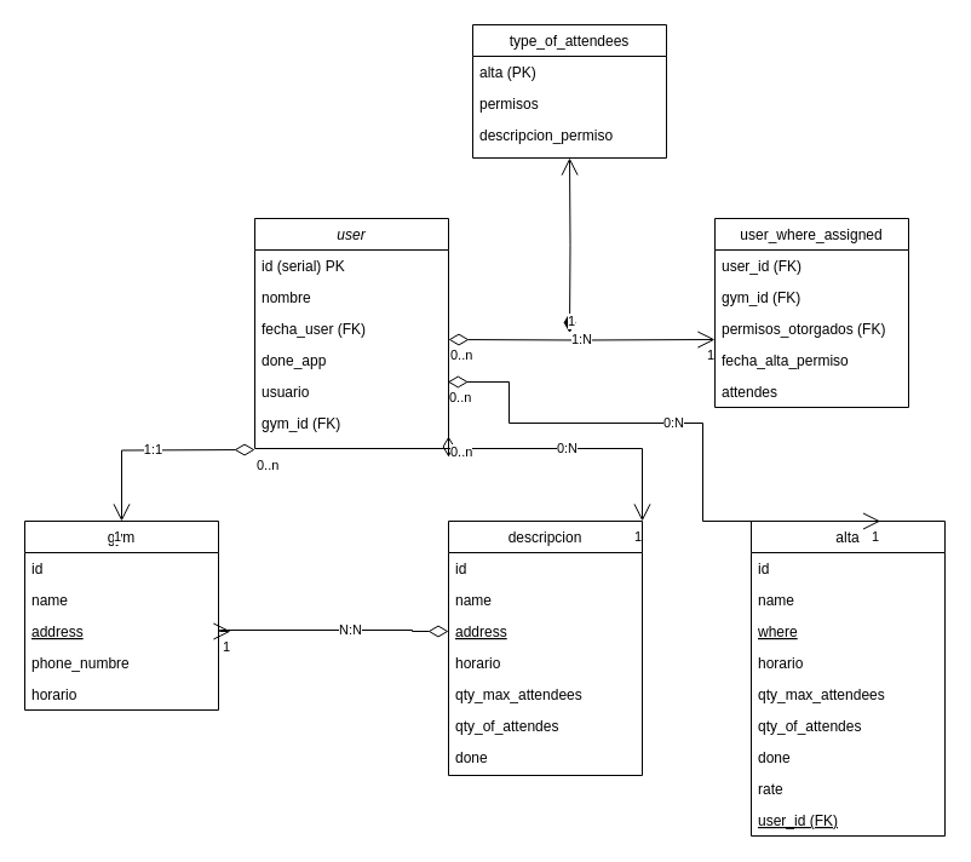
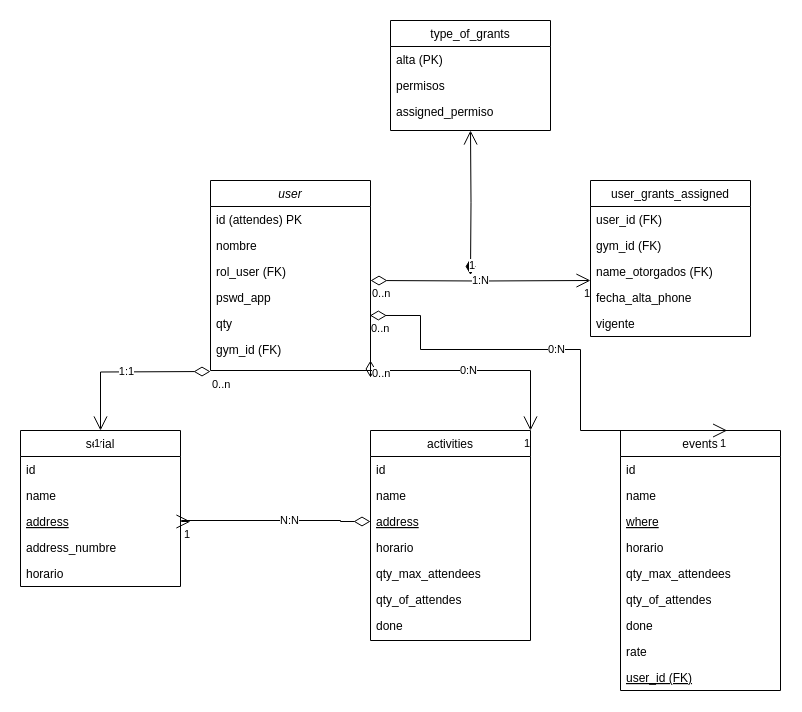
  <mxCell id="0" />
  <mxCell id="1" parent="0" />
  <mxCell id="2" value="user" style="swimlane;fontStyle=2;align=center;verticalAlign=top;childLayout=stackLayout;horizontal=1;startSize=26;horizontalStack=0;resizeParent=1;resizeLast=0;collapsible=1;marginBottom=0;rounded=0;shadow=0;strokeWidth=1;" parent="1" vertex="1"><mxGeometry x="210" y="180" width="160" height="190" as="geometry"><mxRectangle x="230" y="140" width="160" height="26" as="alternateBounds" /></mxGeometry></mxCell>
- <mxCell id="3" value="id (serial) PK" style="text;align=left;verticalAlign=top;spacingLeft=4;spacingRight=4;overflow=hidden;rotatable=0;points=[[0,0.5],[1,0.5]];portConstraint=eastwest;" parent="2" vertex="1"><mxGeometry y="26" width="160" height="26" as="geometry" /></mxCell>
+ <mxCell id="3" value="id (attendes) PK" style="text;align=left;verticalAlign=top;spacingLeft=4;spacingRight=4;overflow=hidden;rotatable=0;points=[[0,0.5],[1,0.5]];portConstraint=eastwest;" parent="2" vertex="1"><mxGeometry y="26" width="160" height="26" as="geometry" /></mxCell>
  <mxCell id="4" value="nombre" style="text;align=left;verticalAlign=top;spacingLeft=4;spacingRight=4;overflow=hidden;rotatable=0;points=[[0,0.5],[1,0.5]];portConstraint=eastwest;" vertex="1" parent="2"><mxGeometry y="52" width="160" height="26" as="geometry" /></mxCell>
- <mxCell id="5" value="fecha_user (FK)" style="text;align=left;verticalAlign=top;spacingLeft=4;spacingRight=4;overflow=hidden;rotatable=0;points=[[0,0.5],[1,0.5]];portConstraint=eastwest;rounded=0;shadow=0;html=0;" parent="2" vertex="1"><mxGeometry y="78" width="160" height="26" as="geometry" /></mxCell>
- <mxCell id="6" value="done_app" style="text;align=left;verticalAlign=top;spacingLeft=4;spacingRight=4;overflow=hidden;rotatable=0;points=[[0,0.5],[1,0.5]];portConstraint=eastwest;rounded=0;shadow=0;html=0;" vertex="1" parent="2"><mxGeometry y="104" width="160" height="26" as="geometry" /></mxCell>
- <mxCell id="7" value="usuario " style="text;align=left;verticalAlign=top;spacingLeft=4;spacingRight=4;overflow=hidden;rotatable=0;points=[[0,0.5],[1,0.5]];portConstraint=eastwest;rounded=0;shadow=0;html=0;" parent="2" vertex="1"><mxGeometry y="130" width="160" height="26" as="geometry" /></mxCell>
+ <mxCell id="5" value="rol_user (FK)" style="text;align=left;verticalAlign=top;spacingLeft=4;spacingRight=4;overflow=hidden;rotatable=0;points=[[0,0.5],[1,0.5]];portConstraint=eastwest;rounded=0;shadow=0;html=0;" parent="2" vertex="1"><mxGeometry y="78" width="160" height="26" as="geometry" /></mxCell>
+ <mxCell id="6" value="pswd_app" style="text;align=left;verticalAlign=top;spacingLeft=4;spacingRight=4;overflow=hidden;rotatable=0;points=[[0,0.5],[1,0.5]];portConstraint=eastwest;rounded=0;shadow=0;html=0;" vertex="1" parent="2"><mxGeometry y="104" width="160" height="26" as="geometry" /></mxCell>
+ <mxCell id="7" value="qty " style="text;align=left;verticalAlign=top;spacingLeft=4;spacingRight=4;overflow=hidden;rotatable=0;points=[[0,0.5],[1,0.5]];portConstraint=eastwest;rounded=0;shadow=0;html=0;" parent="2" vertex="1"><mxGeometry y="130" width="160" height="26" as="geometry" /></mxCell>
  <mxCell id="8" value="gym_id (FK)" style="text;align=left;verticalAlign=top;spacingLeft=4;spacingRight=4;overflow=hidden;rotatable=0;points=[[0,0.5],[1,0.5]];portConstraint=eastwest;rounded=0;shadow=0;html=0;" vertex="1" parent="2"><mxGeometry y="156" width="160" height="26" as="geometry" /></mxCell>
- <mxCell id="9" value="gym" style="swimlane;fontStyle=0;align=center;verticalAlign=top;childLayout=stackLayout;horizontal=1;startSize=26;horizontalStack=0;resizeParent=1;resizeLast=0;collapsible=1;marginBottom=0;rounded=0;shadow=0;strokeWidth=1;" parent="1" vertex="1"><mxGeometry x="20" y="430" width="160" height="156" as="geometry"><mxRectangle x="130" y="380" width="160" height="26" as="alternateBounds" /></mxGeometry></mxCell>
+ <mxCell id="9" value="serial" style="swimlane;fontStyle=0;align=center;verticalAlign=top;childLayout=stackLayout;horizontal=1;startSize=26;horizontalStack=0;resizeParent=1;resizeLast=0;collapsible=1;marginBottom=0;rounded=0;shadow=0;strokeWidth=1;" parent="1" vertex="1"><mxGeometry x="20" y="430" width="160" height="156" as="geometry"><mxRectangle x="130" y="380" width="160" height="26" as="alternateBounds" /></mxGeometry></mxCell>
  <mxCell id="10" value="id" style="text;align=left;verticalAlign=top;spacingLeft=4;spacingRight=4;overflow=hidden;rotatable=0;points=[[0,0.5],[1,0.5]];portConstraint=eastwest;" parent="9" vertex="1"><mxGeometry y="26" width="160" height="26" as="geometry" /></mxCell>
  <mxCell id="11" value="name" style="text;align=left;verticalAlign=top;spacingLeft=4;spacingRight=4;overflow=hidden;rotatable=0;points=[[0,0.5],[1,0.5]];portConstraint=eastwest;rounded=0;shadow=0;html=0;" parent="9" vertex="1"><mxGeometry y="52" width="160" height="26" as="geometry" /></mxCell>
  <mxCell id="12" value="address" style="text;align=left;verticalAlign=top;spacingLeft=4;spacingRight=4;overflow=hidden;rotatable=0;points=[[0,0.5],[1,0.5]];portConstraint=eastwest;fontStyle=4" parent="9" vertex="1"><mxGeometry y="78" width="160" height="26" as="geometry" /></mxCell>
- <mxCell id="13" value="phone_numbre" style="text;align=left;verticalAlign=top;spacingLeft=4;spacingRight=4;overflow=hidden;rotatable=0;points=[[0,0.5],[1,0.5]];portConstraint=eastwest;" vertex="1" parent="9"><mxGeometry y="104" width="160" height="26" as="geometry" /></mxCell>
+ <mxCell id="13" value="address_numbre" style="text;align=left;verticalAlign=top;spacingLeft=4;spacingRight=4;overflow=hidden;rotatable=0;points=[[0,0.5],[1,0.5]];portConstraint=eastwest;" vertex="1" parent="9"><mxGeometry y="104" width="160" height="26" as="geometry" /></mxCell>
  <mxCell id="14" value="horario" style="text;align=left;verticalAlign=top;spacingLeft=4;spacingRight=4;overflow=hidden;rotatable=0;points=[[0,0.5],[1,0.5]];portConstraint=eastwest;" parent="9" vertex="1"><mxGeometry y="130" width="160" height="26" as="geometry" /></mxCell>
- <mxCell id="15" value="user_where_assigned" style="swimlane;fontStyle=0;align=center;verticalAlign=top;childLayout=stackLayout;horizontal=1;startSize=26;horizontalStack=0;resizeParent=1;resizeLast=0;collapsible=1;marginBottom=0;rounded=0;shadow=0;strokeWidth=1;" parent="1" vertex="1"><mxGeometry x="590" y="180" width="160" height="156" as="geometry"><mxRectangle x="340" y="380" width="170" height="26" as="alternateBounds" /></mxGeometry></mxCell>
+ <mxCell id="15" value="user_grants_assigned" style="swimlane;fontStyle=0;align=center;verticalAlign=top;childLayout=stackLayout;horizontal=1;startSize=26;horizontalStack=0;resizeParent=1;resizeLast=0;collapsible=1;marginBottom=0;rounded=0;shadow=0;strokeWidth=1;" parent="1" vertex="1"><mxGeometry x="590" y="180" width="160" height="156" as="geometry"><mxRectangle x="340" y="380" width="170" height="26" as="alternateBounds" /></mxGeometry></mxCell>
  <mxCell id="16" value="user_id (FK)" style="text;align=left;verticalAlign=top;spacingLeft=4;spacingRight=4;overflow=hidden;rotatable=0;points=[[0,0.5],[1,0.5]];portConstraint=eastwest;rounded=0;shadow=0;html=0;" vertex="1" parent="15"><mxGeometry y="26" width="160" height="26" as="geometry" /></mxCell>
  <mxCell id="17" value="gym_id (FK)" style="text;align=left;verticalAlign=top;spacingLeft=4;spacingRight=4;overflow=hidden;rotatable=0;points=[[0,0.5],[1,0.5]];portConstraint=eastwest;rounded=0;shadow=0;html=0;" vertex="1" parent="15"><mxGeometry y="52" width="160" height="26" as="geometry" /></mxCell>
- <mxCell id="18" value="permisos_otorgados (FK)" style="text;align=left;verticalAlign=top;spacingLeft=4;spacingRight=4;overflow=hidden;rotatable=0;points=[[0,0.5],[1,0.5]];portConstraint=eastwest;rounded=0;shadow=0;html=0;" vertex="1" parent="15"><mxGeometry y="78" width="160" height="26" as="geometry" /></mxCell>
- <mxCell id="19" value="fecha_alta_permiso" style="text;align=left;verticalAlign=top;spacingLeft=4;spacingRight=4;overflow=hidden;rotatable=0;points=[[0,0.5],[1,0.5]];portConstraint=eastwest;rounded=0;shadow=0;html=0;" parent="15" vertex="1"><mxGeometry y="104" width="160" height="26" as="geometry" /></mxCell>
- <mxCell id="20" value="attendes" style="text;align=left;verticalAlign=top;spacingLeft=4;spacingRight=4;overflow=hidden;rotatable=0;points=[[0,0.5],[1,0.5]];portConstraint=eastwest;rounded=0;shadow=0;html=0;" parent="15" vertex="1"><mxGeometry y="130" width="160" height="26" as="geometry" /></mxCell>
- <mxCell id="21" value="type_of_attendees" style="swimlane;fontStyle=0;align=center;verticalAlign=top;childLayout=stackLayout;horizontal=1;startSize=26;horizontalStack=0;resizeParent=1;resizeLast=0;collapsible=1;marginBottom=0;rounded=0;shadow=0;strokeWidth=1;" parent="1" vertex="1"><mxGeometry x="390" y="20" width="160" height="110" as="geometry"><mxRectangle x="550" y="140" width="160" height="26" as="alternateBounds" /></mxGeometry></mxCell>
+ <mxCell id="18" value="name_otorgados (FK)" style="text;align=left;verticalAlign=top;spacingLeft=4;spacingRight=4;overflow=hidden;rotatable=0;points=[[0,0.5],[1,0.5]];portConstraint=eastwest;rounded=0;shadow=0;html=0;" vertex="1" parent="15"><mxGeometry y="78" width="160" height="26" as="geometry" /></mxCell>
+ <mxCell id="19" value="fecha_alta_phone" style="text;align=left;verticalAlign=top;spacingLeft=4;spacingRight=4;overflow=hidden;rotatable=0;points=[[0,0.5],[1,0.5]];portConstraint=eastwest;rounded=0;shadow=0;html=0;" parent="15" vertex="1"><mxGeometry y="104" width="160" height="26" as="geometry" /></mxCell>
+ <mxCell id="20" value="vigente" style="text;align=left;verticalAlign=top;spacingLeft=4;spacingRight=4;overflow=hidden;rotatable=0;points=[[0,0.5],[1,0.5]];portConstraint=eastwest;rounded=0;shadow=0;html=0;" parent="15" vertex="1"><mxGeometry y="130" width="160" height="26" as="geometry" /></mxCell>
+ <mxCell id="21" value="type_of_grants" style="swimlane;fontStyle=0;align=center;verticalAlign=top;childLayout=stackLayout;horizontal=1;startSize=26;horizontalStack=0;resizeParent=1;resizeLast=0;collapsible=1;marginBottom=0;rounded=0;shadow=0;strokeWidth=1;" parent="1" vertex="1"><mxGeometry x="390" y="20" width="160" height="110" as="geometry"><mxRectangle x="550" y="140" width="160" height="26" as="alternateBounds" /></mxGeometry></mxCell>
  <mxCell id="22" value="alta (PK)" style="text;align=left;verticalAlign=top;spacingLeft=4;spacingRight=4;overflow=hidden;rotatable=0;points=[[0,0.5],[1,0.5]];portConstraint=eastwest;" parent="21" vertex="1"><mxGeometry y="26" width="160" height="26" as="geometry" /></mxCell>
  <mxCell id="23" value="permisos" style="text;align=left;verticalAlign=top;spacingLeft=4;spacingRight=4;overflow=hidden;rotatable=0;points=[[0,0.5],[1,0.5]];portConstraint=eastwest;rounded=0;shadow=0;html=0;" parent="21" vertex="1"><mxGeometry y="52" width="160" height="26" as="geometry" /></mxCell>
- <mxCell id="24" value="descripcion_permiso" style="text;align=left;verticalAlign=top;spacingLeft=4;spacingRight=4;overflow=hidden;rotatable=0;points=[[0,0.5],[1,0.5]];portConstraint=eastwest;" vertex="1" parent="21"><mxGeometry y="78" width="160" height="26" as="geometry" /></mxCell>
- <mxCell id="25" value="descripcion" style="swimlane;fontStyle=0;align=center;verticalAlign=top;childLayout=stackLayout;horizontal=1;startSize=26;horizontalStack=0;resizeParent=1;resizeLast=0;collapsible=1;marginBottom=0;rounded=0;shadow=0;strokeWidth=1;" vertex="1" parent="1"><mxGeometry x="370" y="430" width="160" height="210" as="geometry"><mxRectangle x="130" y="380" width="160" height="26" as="alternateBounds" /></mxGeometry></mxCell>
+ <mxCell id="24" value="assigned_permiso" style="text;align=left;verticalAlign=top;spacingLeft=4;spacingRight=4;overflow=hidden;rotatable=0;points=[[0,0.5],[1,0.5]];portConstraint=eastwest;" vertex="1" parent="21"><mxGeometry y="78" width="160" height="26" as="geometry" /></mxCell>
+ <mxCell id="25" value="activities" style="swimlane;fontStyle=0;align=center;verticalAlign=top;childLayout=stackLayout;horizontal=1;startSize=26;horizontalStack=0;resizeParent=1;resizeLast=0;collapsible=1;marginBottom=0;rounded=0;shadow=0;strokeWidth=1;" vertex="1" parent="1"><mxGeometry x="370" y="430" width="160" height="210" as="geometry"><mxRectangle x="130" y="380" width="160" height="26" as="alternateBounds" /></mxGeometry></mxCell>
  <mxCell id="26" value="id" style="text;align=left;verticalAlign=top;spacingLeft=4;spacingRight=4;overflow=hidden;rotatable=0;points=[[0,0.5],[1,0.5]];portConstraint=eastwest;" vertex="1" parent="25"><mxGeometry y="26" width="160" height="26" as="geometry" /></mxCell>
  <mxCell id="27" value="name" style="text;align=left;verticalAlign=top;spacingLeft=4;spacingRight=4;overflow=hidden;rotatable=0;points=[[0,0.5],[1,0.5]];portConstraint=eastwest;rounded=0;shadow=0;html=0;" vertex="1" parent="25"><mxGeometry y="52" width="160" height="26" as="geometry" /></mxCell>
  <mxCell id="28" value="address" style="text;align=left;verticalAlign=top;spacingLeft=4;spacingRight=4;overflow=hidden;rotatable=0;points=[[0,0.5],[1,0.5]];portConstraint=eastwest;fontStyle=4" vertex="1" parent="25"><mxGeometry y="78" width="160" height="26" as="geometry" /></mxCell>
  <mxCell id="29" value="horario" style="text;align=left;verticalAlign=top;spacingLeft=4;spacingRight=4;overflow=hidden;rotatable=0;points=[[0,0.5],[1,0.5]];portConstraint=eastwest;" vertex="1" parent="25"><mxGeometry y="104" width="160" height="26" as="geometry" /></mxCell>
  <mxCell id="30" value="qty_max_attendees" style="text;align=left;verticalAlign=top;spacingLeft=4;spacingRight=4;overflow=hidden;rotatable=0;points=[[0,0.5],[1,0.5]];portConstraint=eastwest;" vertex="1" parent="25"><mxGeometry y="130" width="160" height="26" as="geometry" /></mxCell>
  <mxCell id="31" value="qty_of_attendes" style="text;align=left;verticalAlign=top;spacingLeft=4;spacingRight=4;overflow=hidden;rotatable=0;points=[[0,0.5],[1,0.5]];portConstraint=eastwest;" vertex="1" parent="25"><mxGeometry y="156" width="160" height="26" as="geometry" /></mxCell>
  <mxCell id="32" value="done" style="text;align=left;verticalAlign=top;spacingLeft=4;spacingRight=4;overflow=hidden;rotatable=0;points=[[0,0.5],[1,0.5]];portConstraint=eastwest;" vertex="1" parent="25"><mxGeometry y="182" width="160" height="26" as="geometry" /></mxCell>
- <mxCell id="33" value="alta" style="swimlane;fontStyle=0;align=center;verticalAlign=top;childLayout=stackLayout;horizontal=1;startSize=26;horizontalStack=0;resizeParent=1;resizeLast=0;collapsible=1;marginBottom=0;rounded=0;shadow=0;strokeWidth=1;" vertex="1" parent="1"><mxGeometry x="620" y="430" width="160" height="260" as="geometry"><mxRectangle x="130" y="380" width="160" height="26" as="alternateBounds" /></mxGeometry></mxCell>
+ <mxCell id="33" value="events" style="swimlane;fontStyle=0;align=center;verticalAlign=top;childLayout=stackLayout;horizontal=1;startSize=26;horizontalStack=0;resizeParent=1;resizeLast=0;collapsible=1;marginBottom=0;rounded=0;shadow=0;strokeWidth=1;" vertex="1" parent="1"><mxGeometry x="620" y="430" width="160" height="260" as="geometry"><mxRectangle x="130" y="380" width="160" height="26" as="alternateBounds" /></mxGeometry></mxCell>
  <mxCell id="34" value="id" style="text;align=left;verticalAlign=top;spacingLeft=4;spacingRight=4;overflow=hidden;rotatable=0;points=[[0,0.5],[1,0.5]];portConstraint=eastwest;" vertex="1" parent="33"><mxGeometry y="26" width="160" height="26" as="geometry" /></mxCell>
  <mxCell id="35" value="name" style="text;align=left;verticalAlign=top;spacingLeft=4;spacingRight=4;overflow=hidden;rotatable=0;points=[[0,0.5],[1,0.5]];portConstraint=eastwest;rounded=0;shadow=0;html=0;" vertex="1" parent="33"><mxGeometry y="52" width="160" height="26" as="geometry" /></mxCell>
  <mxCell id="36" value="where" style="text;align=left;verticalAlign=top;spacingLeft=4;spacingRight=4;overflow=hidden;rotatable=0;points=[[0,0.5],[1,0.5]];portConstraint=eastwest;fontStyle=4" vertex="1" parent="33"><mxGeometry y="78" width="160" height="26" as="geometry" /></mxCell>
  <mxCell id="37" value="horario" style="text;align=left;verticalAlign=top;spacingLeft=4;spacingRight=4;overflow=hidden;rotatable=0;points=[[0,0.5],[1,0.5]];portConstraint=eastwest;" vertex="1" parent="33"><mxGeometry y="104" width="160" height="26" as="geometry" /></mxCell>
  <mxCell id="38" value="qty_max_attendees" style="text;align=left;verticalAlign=top;spacingLeft=4;spacingRight=4;overflow=hidden;rotatable=0;points=[[0,0.5],[1,0.5]];portConstraint=eastwest;" vertex="1" parent="33"><mxGeometry y="130" width="160" height="26" as="geometry" /></mxCell>
  <mxCell id="39" value="qty_of_attendes" style="text;align=left;verticalAlign=top;spacingLeft=4;spacingRight=4;overflow=hidden;rotatable=0;points=[[0,0.5],[1,0.5]];portConstraint=eastwest;" vertex="1" parent="33"><mxGeometry y="156" width="160" height="26" as="geometry" /></mxCell>
  <mxCell id="40" value="done" style="text;align=left;verticalAlign=top;spacingLeft=4;spacingRight=4;overflow=hidden;rotatable=0;points=[[0,0.5],[1,0.5]];portConstraint=eastwest;" vertex="1" parent="33"><mxGeometry y="182" width="160" height="26" as="geometry" /></mxCell>
  <mxCell id="41" value="rate" style="text;align=left;verticalAlign=top;spacingLeft=4;spacingRight=4;overflow=hidden;rotatable=0;points=[[0,0.5],[1,0.5]];portConstraint=eastwest;" vertex="1" parent="33"><mxGeometry y="208" width="160" height="26" as="geometry" /></mxCell>
  <mxCell id="42" value="user_id (FK)" style="text;align=left;verticalAlign=top;spacingLeft=4;spacingRight=4;overflow=hidden;rotatable=0;points=[[0,0.5],[1,0.5]];portConstraint=eastwest;fontStyle=4" vertex="1" parent="33"><mxGeometry y="234" width="160" height="26" as="geometry" /></mxCell>
  <mxCell id="43" value="1:N" style="endArrow=open;html=1;endSize=12;startArrow=diamondThin;startSize=14;startFill=0;edgeStyle=orthogonalEdgeStyle;rounded=0;entryX=0;entryY=0.846;entryDx=0;entryDy=0;entryPerimeter=0;" edge="1" parent="1" target="18"><mxGeometry relative="1" as="geometry"><mxPoint x="370" y="280" as="sourcePoint" /><mxPoint x="530" y="280" as="targetPoint" /><mxPoint as="offset" /></mxGeometry></mxCell>
  <mxCell id="44" value="0..n" style="edgeLabel;resizable=0;html=1;align=left;verticalAlign=top;" connectable="0" vertex="1" parent="43"><mxGeometry x="-1" relative="1" as="geometry" /></mxCell>
  <mxCell id="45" value="1" style="edgeLabel;resizable=0;html=1;align=right;verticalAlign=top;" connectable="0" vertex="1" parent="43"><mxGeometry x="1" relative="1" as="geometry" /></mxCell>
  <mxCell id="46" value="1" style="endArrow=open;html=1;endSize=12;startArrow=diamondThin;startSize=14;startFill=1;edgeStyle=orthogonalEdgeStyle;align=left;verticalAlign=bottom;rounded=0;entryX=0.5;entryY=1;entryDx=0;entryDy=0;" edge="1" parent="1" target="21"><mxGeometry x="-1" y="3" relative="1" as="geometry"><mxPoint x="470" y="274.5" as="sourcePoint" /><mxPoint x="630" y="274.5" as="targetPoint" /></mxGeometry></mxCell>
  <mxCell id="47" value="N:N" style="endArrow=open;html=1;endSize=12;startArrow=diamondThin;startSize=14;startFill=0;edgeStyle=orthogonalEdgeStyle;rounded=0;exitX=0;exitY=0.5;exitDx=0;exitDy=0;" edge="1" parent="1"><mxGeometry x="-0.182" relative="1" as="geometry"><mxPoint x="370" y="521" as="sourcePoint" /><mxPoint x="190" y="521" as="targetPoint" /><Array as="points"><mxPoint x="340" y="521" /><mxPoint x="340" y="520" /><mxPoint x="181" y="520" /><mxPoint x="181" y="521" /></Array><mxPoint as="offset" /></mxGeometry></mxCell>
  <mxCell id="48" value="1" style="edgeLabel;resizable=0;html=1;align=right;verticalAlign=top;" connectable="0" vertex="1" parent="47"><mxGeometry x="1" relative="1" as="geometry" /></mxCell>
  <mxCell id="49" value="1:1" style="endArrow=open;html=1;endSize=12;startArrow=diamondThin;startSize=14;startFill=0;edgeStyle=orthogonalEdgeStyle;rounded=0;" edge="1" parent="1" target="9"><mxGeometry relative="1" as="geometry"><mxPoint x="210" y="371" as="sourcePoint" /><mxPoint x="530" y="370" as="targetPoint" /></mxGeometry></mxCell>
  <mxCell id="50" value="0..n" style="edgeLabel;resizable=0;html=1;align=left;verticalAlign=top;" connectable="0" vertex="1" parent="49"><mxGeometry x="-1" relative="1" as="geometry" /></mxCell>
  <mxCell id="51" value="1" style="edgeLabel;resizable=0;html=1;align=right;verticalAlign=top;" connectable="0" vertex="1" parent="49"><mxGeometry x="1" relative="1" as="geometry" /></mxCell>
  <mxCell id="52" value="0:N" style="endArrow=open;html=1;endSize=12;startArrow=diamondThin;startSize=14;startFill=0;edgeStyle=orthogonalEdgeStyle;rounded=0;entryX=1;entryY=0;entryDx=0;entryDy=0;" edge="1" parent="1" target="25"><mxGeometry x="-0.064" relative="1" as="geometry"><mxPoint x="370" y="360" as="sourcePoint" /><mxPoint x="520" y="370" as="targetPoint" /><Array as="points"><mxPoint x="370" y="370" /><mxPoint x="530" y="370" /></Array><mxPoint as="offset" /></mxGeometry></mxCell>
  <mxCell id="53" value="0..n" style="edgeLabel;resizable=0;html=1;align=left;verticalAlign=top;" connectable="0" vertex="1" parent="52"><mxGeometry x="-1" relative="1" as="geometry" /></mxCell>
  <mxCell id="54" value="1" style="edgeLabel;resizable=0;html=1;align=right;verticalAlign=top;" connectable="0" vertex="1" parent="52"><mxGeometry x="1" relative="1" as="geometry" /></mxCell>
  <mxCell id="55" value="0:N" style="endArrow=open;html=1;endSize=12;startArrow=diamondThin;startSize=14;startFill=0;edgeStyle=orthogonalEdgeStyle;rounded=0;entryX=0.354;entryY=-0.006;entryDx=0;entryDy=0;exitX=0.996;exitY=0.192;exitDx=0;exitDy=0;entryPerimeter=0;exitPerimeter=0;" edge="1" parent="1" source="7"><mxGeometry x="-0.064" relative="1" as="geometry"><mxPoint x="420" y="301.56" as="sourcePoint" /><mxPoint x="726.64" y="430" as="targetPoint" /><Array as="points"><mxPoint x="420" y="315" /><mxPoint x="420" y="349" /><mxPoint x="580" y="349" /><mxPoint x="580" y="430" /></Array><mxPoint as="offset" /></mxGeometry></mxCell>
  <mxCell id="56" value="0..n" style="edgeLabel;resizable=0;html=1;align=left;verticalAlign=top;" connectable="0" vertex="1" parent="55"><mxGeometry x="-1" relative="1" as="geometry" /></mxCell>
  <mxCell id="57" value="1" style="edgeLabel;resizable=0;html=1;align=right;verticalAlign=top;" connectable="0" vertex="1" parent="55"><mxGeometry x="1" relative="1" as="geometry" /></mxCell>
